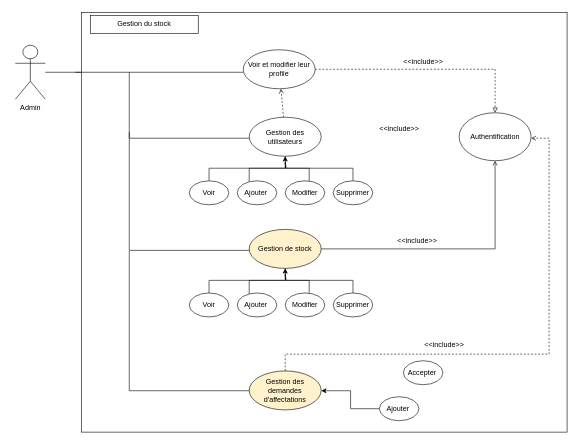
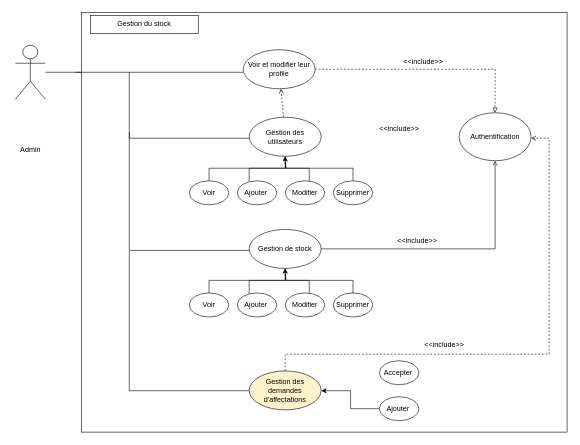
  <mxCell id="0" />
  <mxCell id="1" parent="0" />
  <mxCell id="2" style="edgeStyle=orthogonalEdgeStyle;rounded=0;orthogonalLoop=1;jettySize=auto;html=1;" parent="1" source="3" edge="1"><mxGeometry relative="1" as="geometry"><Array as="points"><mxPoint x="240" y="120" /><mxPoint x="240" y="170" /></Array><mxPoint x="405" y="170" as="targetPoint" /></mxGeometry></mxCell>
  <mxCell id="3" value="" style="shape=umlActor;verticalLabelPosition=bottom;verticalAlign=top;html=1;" parent="1" vertex="1"><mxGeometry x="25" y="75" width="50" height="90" as="geometry" /></mxCell>
- <mxCell id="4" value="Admin" style="text;html=1;align=center;verticalAlign=middle;resizable=0;points=[];autosize=1;strokeColor=none;fillColor=none;" parent="1" vertex="1"><mxGeometry x="20" y="165" width="60" height="30" as="geometry" /></mxCell>
+ <mxCell id="4" value="Admin" style="text;html=1;align=center;verticalAlign=middle;resizable=0;points=[];autosize=1;strokeColor=none;fillColor=none;" parent="1" vertex="1"><mxGeometry x="20" y="235" width="60" height="30" as="geometry" /></mxCell>
  <mxCell id="5" value="" style="rounded=0;whiteSpace=wrap;html=1;" parent="1" vertex="1"><mxGeometry x="135" y="20" width="810" height="700" as="geometry" /></mxCell>
  <mxCell id="6" value="Gestion du stock" style="rounded=0;whiteSpace=wrap;html=1;" parent="1" vertex="1"><mxGeometry x="150" y="25" width="180" height="30" as="geometry" /></mxCell>
  <mxCell id="7" value="Authentification" style="ellipse;whiteSpace=wrap;html=1;" parent="1" vertex="1"><mxGeometry x="765" y="187.5" width="120" height="80" as="geometry" /></mxCell>
  <mxCell id="8" style="rounded=0;orthogonalLoop=1;jettySize=auto;html=1;endArrow=none;endFill=0;" parent="1" edge="1"><mxGeometry relative="1" as="geometry"><mxPoint x="125" y="120" as="targetPoint" /><mxPoint x="405" y="120" as="sourcePoint" /></mxGeometry></mxCell>
  <mxCell id="9" style="edgeStyle=orthogonalEdgeStyle;rounded=0;orthogonalLoop=1;jettySize=auto;html=1;endArrow=block;endFill=0;dashed=1;" parent="1" source="10" target="7" edge="1"><mxGeometry relative="1" as="geometry"><Array as="points"><mxPoint x="825" y="115" /></Array></mxGeometry></mxCell>
  <mxCell id="10" value="Voir et modifier leur profile" style="ellipse;whiteSpace=wrap;html=1;" parent="1" vertex="1"><mxGeometry x="405" y="82.5" width="120" height="65" as="geometry" /></mxCell>
  <mxCell id="11" style="edgeStyle=orthogonalEdgeStyle;rounded=0;orthogonalLoop=1;jettySize=auto;html=1;endArrow=none;endFill=0;" parent="1" edge="1"><mxGeometry relative="1" as="geometry"><mxPoint x="215" y="120" as="targetPoint" /><mxPoint x="415" y="230" as="sourcePoint" /><Array as="points"><mxPoint x="409" y="230" /><mxPoint x="215" y="230" /></Array></mxGeometry></mxCell>
  <mxCell id="12" value="&amp;lt;&amp;lt;include&amp;gt;&amp;gt;" style="text;html=1;align=center;verticalAlign=middle;resizable=0;points=[];autosize=1;strokeColor=none;fillColor=none;" parent="1" vertex="1"><mxGeometry x="660" y="88" width="90" height="30" as="geometry" /></mxCell>
  <mxCell id="13" style="rounded=0;orthogonalLoop=1;jettySize=auto;html=1;dashed=1;endArrow=open;endFill=0;" parent="1" source="14" target="10" edge="1"><mxGeometry relative="1" as="geometry" /></mxCell>
  <mxCell id="14" value="Gestion des utilisateurs" style="ellipse;whiteSpace=wrap;html=1;" parent="1" vertex="1"><mxGeometry x="415" y="195" width="120" height="65" as="geometry" /></mxCell>
  <mxCell id="15" style="edgeStyle=orthogonalEdgeStyle;rounded=0;orthogonalLoop=1;jettySize=auto;html=1;endArrow=none;endFill=0;" parent="1" source="16" edge="1"><mxGeometry relative="1" as="geometry"><mxPoint x="475" y="270" as="targetPoint" /><Array as="points"><mxPoint x="415" y="280" /><mxPoint x="476" y="280" /></Array></mxGeometry></mxCell>
  <mxCell id="16" value="Ajouter&amp;nbsp;" style="ellipse;whiteSpace=wrap;html=1;" parent="1" vertex="1"><mxGeometry x="395" y="301" width="66" height="40" as="geometry" /></mxCell>
  <mxCell id="17" style="edgeStyle=orthogonalEdgeStyle;rounded=0;orthogonalLoop=1;jettySize=auto;html=1;" parent="1" source="18" target="14" edge="1"><mxGeometry relative="1" as="geometry"><Array as="points"><mxPoint x="348" y="280" /><mxPoint x="475" y="280" /></Array></mxGeometry></mxCell>
  <mxCell id="18" value="Voir" style="ellipse;whiteSpace=wrap;html=1;" parent="1" vertex="1"><mxGeometry x="315" y="301" width="66" height="40" as="geometry" /></mxCell>
  <mxCell id="19" style="edgeStyle=orthogonalEdgeStyle;rounded=0;orthogonalLoop=1;jettySize=auto;html=1;endArrow=none;endFill=0;" parent="1" source="20" edge="1"><mxGeometry relative="1" as="geometry"><mxPoint x="475" y="260" as="targetPoint" /><Array as="points"><mxPoint x="588" y="280" /><mxPoint x="476" y="280" /></Array></mxGeometry></mxCell>
  <mxCell id="20" value="Supprimer" style="ellipse;whiteSpace=wrap;html=1;" parent="1" vertex="1"><mxGeometry x="555" y="301" width="66" height="40" as="geometry" /></mxCell>
  <mxCell id="21" style="edgeStyle=orthogonalEdgeStyle;rounded=0;orthogonalLoop=1;jettySize=auto;html=1;endArrow=none;endFill=0;" parent="1" source="22" edge="1"><mxGeometry relative="1" as="geometry"><mxPoint x="475" y="270" as="targetPoint" /><Array as="points"><mxPoint x="515" y="280" /><mxPoint x="476" y="280" /></Array></mxGeometry></mxCell>
  <mxCell id="22" value="Modifier" style="ellipse;whiteSpace=wrap;html=1;" parent="1" vertex="1"><mxGeometry x="475" y="301" width="66" height="40" as="geometry" /></mxCell>
  <mxCell id="23" style="edgeStyle=orthogonalEdgeStyle;rounded=0;orthogonalLoop=1;jettySize=auto;html=1;endArrow=none;endFill=0;" parent="1" edge="1"><mxGeometry relative="1" as="geometry"><mxPoint x="215" y="220" as="targetPoint" /><mxPoint x="415" y="417" as="sourcePoint" /><Array as="points"><mxPoint x="215" y="417" /></Array></mxGeometry></mxCell>
  <mxCell id="24" style="edgeStyle=orthogonalEdgeStyle;rounded=0;orthogonalLoop=1;jettySize=auto;html=1;dashed=0;endArrow=open;endFill=0;" parent="1" source="25" target="7" edge="1"><mxGeometry relative="1" as="geometry" /></mxCell>
- <mxCell id="25" value="Gestion de stock" style="ellipse;whiteSpace=wrap;html=1;fillColor=#fff2cc;" parent="1" vertex="1"><mxGeometry x="415" y="382" width="120" height="65" as="geometry" /></mxCell>
+ <mxCell id="25" value="Gestion de stock" style="ellipse;whiteSpace=wrap;html=1;" parent="1" vertex="1"><mxGeometry x="415" y="382" width="120" height="65" as="geometry" /></mxCell>
  <mxCell id="26" style="edgeStyle=orthogonalEdgeStyle;rounded=0;orthogonalLoop=1;jettySize=auto;html=1;endArrow=none;endFill=0;" parent="1" source="27" edge="1"><mxGeometry relative="1" as="geometry"><mxPoint x="475" y="457" as="targetPoint" /><Array as="points"><mxPoint x="415" y="467" /><mxPoint x="476" y="467" /></Array></mxGeometry></mxCell>
  <mxCell id="27" value="Ajouter&amp;nbsp;" style="ellipse;whiteSpace=wrap;html=1;" parent="1" vertex="1"><mxGeometry x="395" y="488" width="66" height="40" as="geometry" /></mxCell>
  <mxCell id="28" style="edgeStyle=orthogonalEdgeStyle;rounded=0;orthogonalLoop=1;jettySize=auto;html=1;" parent="1" source="29" target="25" edge="1"><mxGeometry relative="1" as="geometry"><Array as="points"><mxPoint x="348" y="467" /><mxPoint x="475" y="467" /></Array></mxGeometry></mxCell>
  <mxCell id="29" value="Voir" style="ellipse;whiteSpace=wrap;html=1;" parent="1" vertex="1"><mxGeometry x="315" y="488" width="66" height="40" as="geometry" /></mxCell>
  <mxCell id="30" style="edgeStyle=orthogonalEdgeStyle;rounded=0;orthogonalLoop=1;jettySize=auto;html=1;endArrow=none;endFill=0;" parent="1" source="31" edge="1"><mxGeometry relative="1" as="geometry"><mxPoint x="475" y="447" as="targetPoint" /><Array as="points"><mxPoint x="588" y="467" /><mxPoint x="476" y="467" /></Array></mxGeometry></mxCell>
  <mxCell id="31" value="Supprimer" style="ellipse;whiteSpace=wrap;html=1;" parent="1" vertex="1"><mxGeometry x="555" y="488" width="66" height="40" as="geometry" /></mxCell>
  <mxCell id="32" style="edgeStyle=orthogonalEdgeStyle;rounded=0;orthogonalLoop=1;jettySize=auto;html=1;endArrow=none;endFill=0;" parent="1" source="33" edge="1"><mxGeometry relative="1" as="geometry"><mxPoint x="475" y="457" as="targetPoint" /><Array as="points"><mxPoint x="515" y="467" /><mxPoint x="476" y="467" /></Array></mxGeometry></mxCell>
  <mxCell id="33" value="Modifier" style="ellipse;whiteSpace=wrap;html=1;" parent="1" vertex="1"><mxGeometry x="475" y="488" width="66" height="40" as="geometry" /></mxCell>
  <mxCell id="34" value="&amp;lt;&amp;lt;include&amp;gt;&amp;gt;" style="text;html=1;align=center;verticalAlign=middle;resizable=0;points=[];autosize=1;strokeColor=none;fillColor=none;" parent="1" vertex="1"><mxGeometry x="620" y="200" width="90" height="30" as="geometry" /></mxCell>
  <mxCell id="35" value="&amp;lt;&amp;lt;include&amp;gt;&amp;gt;" style="text;html=1;align=center;verticalAlign=middle;resizable=0;points=[];autosize=1;strokeColor=none;fillColor=none;" parent="1" vertex="1"><mxGeometry x="650" y="386" width="90" height="30" as="geometry" /></mxCell>
  <mxCell id="36" style="edgeStyle=orthogonalEdgeStyle;rounded=0;orthogonalLoop=1;jettySize=auto;html=1;endArrow=none;endFill=0;" parent="1" edge="1"><mxGeometry relative="1" as="geometry"><mxPoint x="215" y="418" as="targetPoint" /><mxPoint x="415" y="651" as="sourcePoint" /><Array as="points"><mxPoint x="215" y="651" /></Array></mxGeometry></mxCell>
  <mxCell id="37" style="edgeStyle=orthogonalEdgeStyle;rounded=0;orthogonalLoop=1;jettySize=auto;html=1;dashed=1;endArrow=open;endFill=0;" parent="1" source="38" edge="1"><mxGeometry relative="1" as="geometry"><Array as="points"><mxPoint x="475" y="590" /><mxPoint x="915" y="590" /><mxPoint x="915" y="230" /></Array><mxPoint x="885" y="230" as="targetPoint" /></mxGeometry></mxCell>
  <mxCell id="38" value="Gestion des demandes d'affectations" style="ellipse;whiteSpace=wrap;html=1;fillColor=#fff2cc;" parent="1" vertex="1"><mxGeometry x="415" y="618" width="120" height="65" as="geometry" /></mxCell>
  <mxCell id="39" style="edgeStyle=orthogonalEdgeStyle;rounded=0;orthogonalLoop=1;jettySize=auto;html=1;" parent="1" source="40" target="38" edge="1"><mxGeometry relative="1" as="geometry"><Array as="points"><mxPoint x="584" y="681" /><mxPoint x="584" y="651" /></Array></mxGeometry></mxCell>
  <mxCell id="40" value="Ajouter&amp;nbsp;" style="ellipse;whiteSpace=wrap;html=1;" parent="1" vertex="1"><mxGeometry x="632" y="661" width="66" height="40" as="geometry" /></mxCell>
- <mxCell id="41" value="Accepter&amp;nbsp;" style="ellipse;whiteSpace=wrap;html=1;" parent="1" vertex="1"><mxGeometry x="672" y="601" width="66" height="40" as="geometry" /></mxCell>
+ <mxCell id="41" value="Accepter&amp;nbsp;" style="ellipse;whiteSpace=wrap;html=1;" parent="1" vertex="1"><mxGeometry x="632" y="601" width="66" height="40" as="geometry" /></mxCell>
  <mxCell id="42" value="&amp;lt;&amp;lt;include&amp;gt;&amp;gt;" style="text;html=1;align=center;verticalAlign=middle;resizable=0;points=[];autosize=1;strokeColor=none;fillColor=none;" parent="1" vertex="1"><mxGeometry x="695" y="560" width="90" height="30" as="geometry" /></mxCell>
